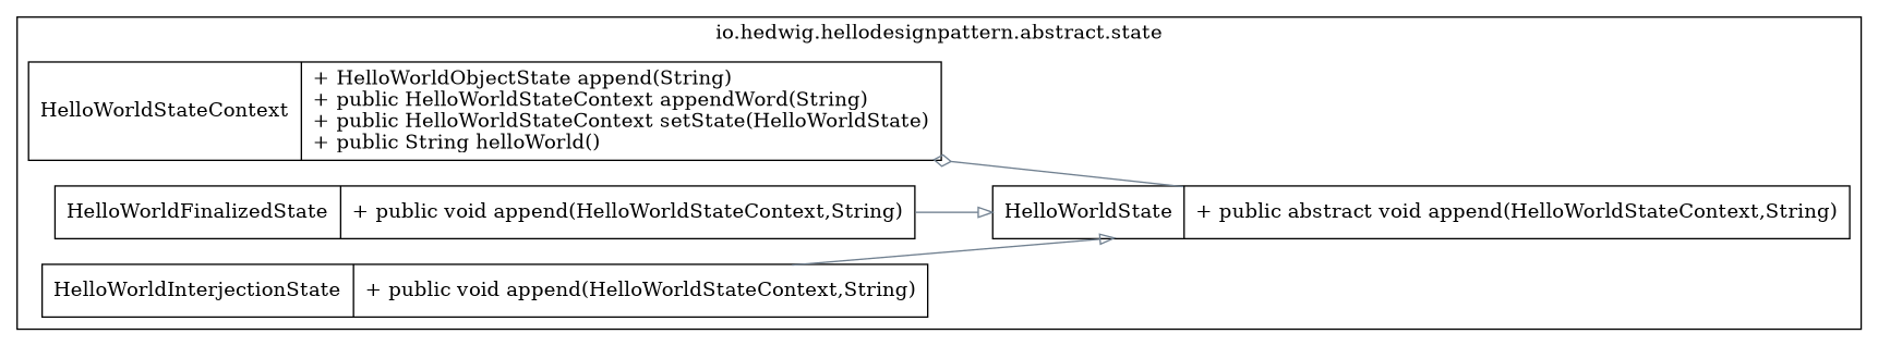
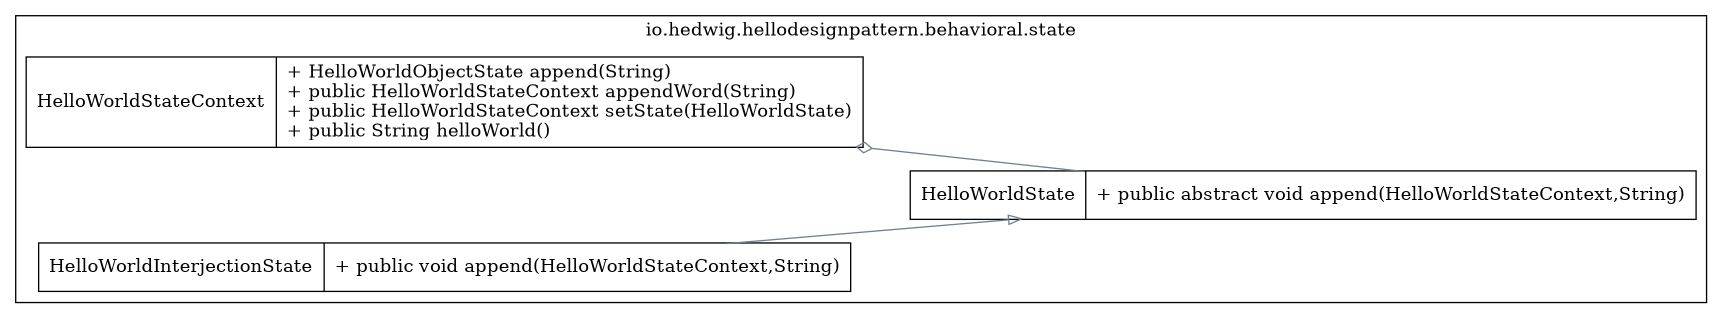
  digraph {
    fontname="DejaVu Serif"
    rankdir=LR
    node [fontname="DejaVu Serif" shape=record]
    edge [color=slategray fontname="DejaVu Serif" fontsize=11 arrowhead=empty]
    n1 [label="{HelloWorldState | + public abstract void append(HelloWorldStateContext,String)\l}"]
    n2 [label="{HelloWorldStateContext | + HelloWorldObjectState append(String)\l+ public HelloWorldStateContext appendWord(String)\l+ public HelloWorldStateContext setState(HelloWorldState)\l+ public String helloWorld()\l}"]
-   n3 [label="{HelloWorldFinalizedState | + public void append(HelloWorldStateContext,String)\l}"]
    n4 [label="{HelloWorldInterjectionState | + public void append(HelloWorldStateContext,String)\l}"]
    subgraph cluster_1 {
-     label="io.hedwig.hellodesignpattern.abstract.state"
+     label="io.hedwig.hellodesignpattern.behavioral.state"
      n1
      n2
-     n3
      n4
    }
    n2 -> n1 [arrowtail=odiamond dir=back arrowhead=""]
-   n3 -> n1
    n4 -> n1
  }
